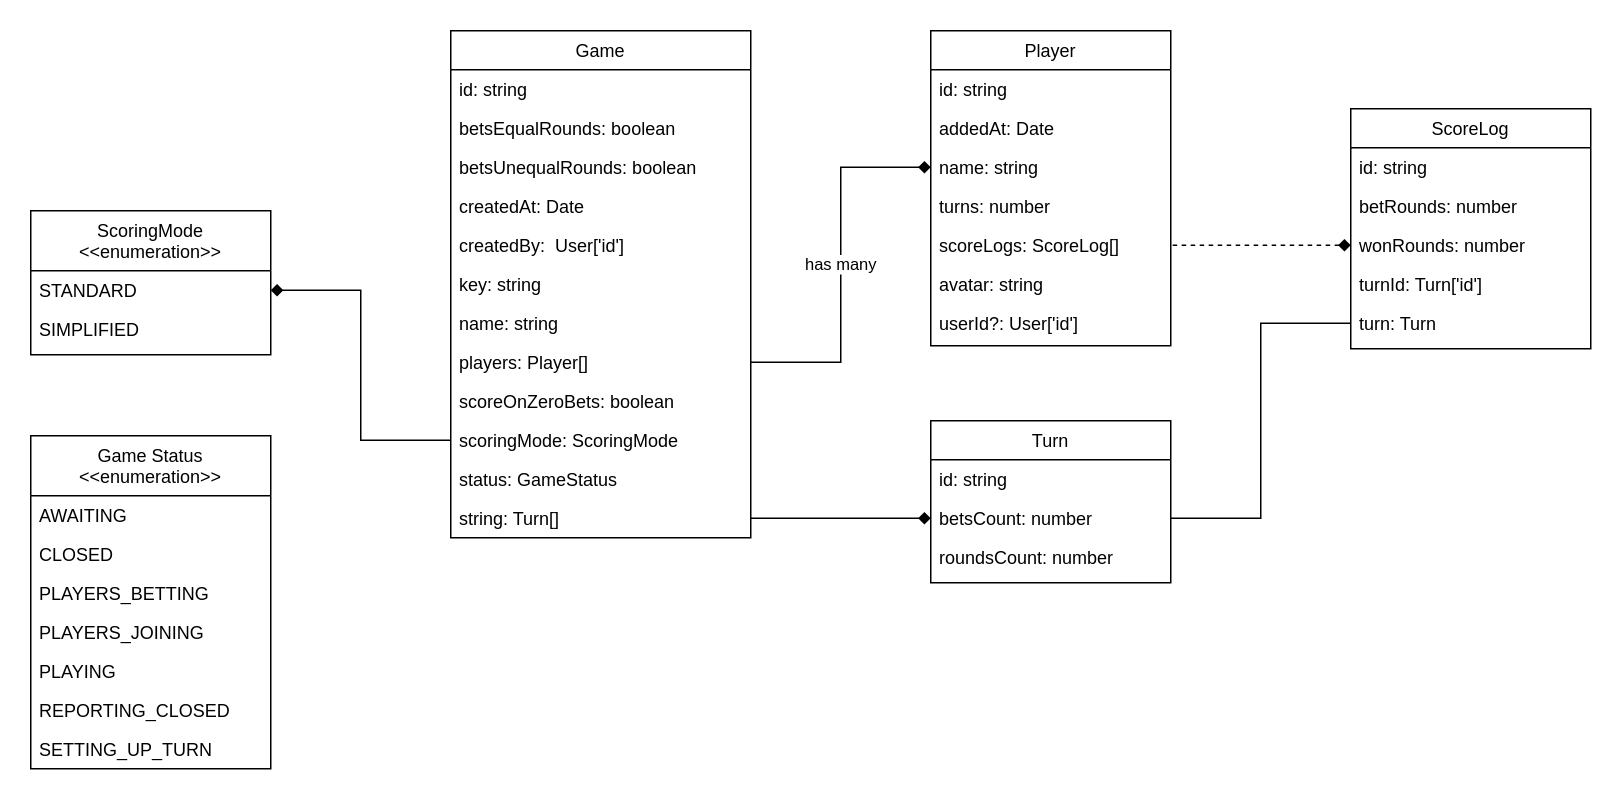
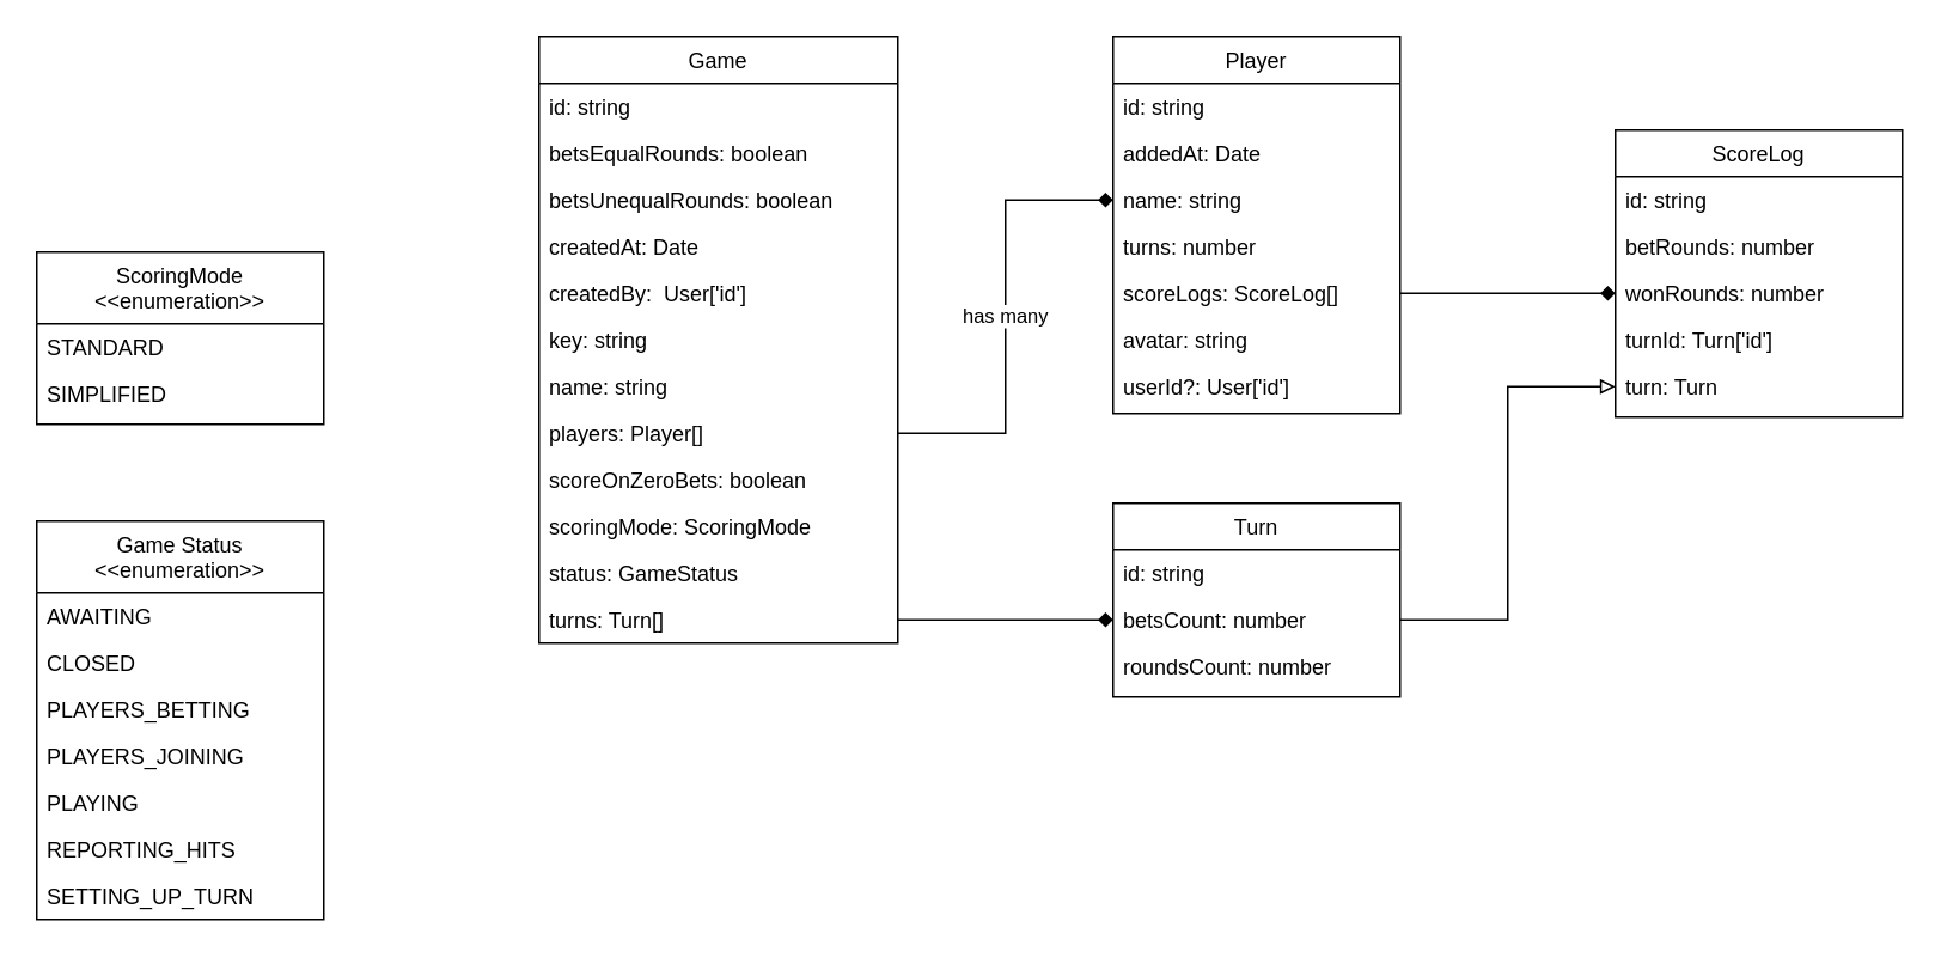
  <mxCell id="0" />
  <mxCell id="1" parent="0" />
  <mxCell id="2" value="Game" style="swimlane;fontStyle=0;align=center;verticalAlign=top;childLayout=stackLayout;horizontal=1;startSize=26;horizontalStack=0;resizeParent=1;resizeLast=0;collapsible=1;marginBottom=0;rounded=0;shadow=0;strokeWidth=1;" parent="1" vertex="1"><mxGeometry x="300" y="20" width="200" height="338" as="geometry"><mxRectangle x="230" y="140" width="160" height="26" as="alternateBounds" /></mxGeometry></mxCell>
  <mxCell id="3" value="id: string" style="text;align=left;verticalAlign=top;spacingLeft=4;spacingRight=4;overflow=hidden;rotatable=0;points=[[0,0.5],[1,0.5]];portConstraint=eastwest;" parent="2" vertex="1"><mxGeometry y="26" width="200" height="26" as="geometry" /></mxCell>
  <mxCell id="4" value="betsEqualRounds: boolean" style="text;align=left;verticalAlign=top;spacingLeft=4;spacingRight=4;overflow=hidden;rotatable=0;points=[[0,0.5],[1,0.5]];portConstraint=eastwest;rounded=0;shadow=0;html=0;" parent="2" vertex="1"><mxGeometry y="52" width="200" height="26" as="geometry" /></mxCell>
  <mxCell id="5" value="betsUnequalRounds: boolean" style="text;align=left;verticalAlign=top;spacingLeft=4;spacingRight=4;overflow=hidden;rotatable=0;points=[[0,0.5],[1,0.5]];portConstraint=eastwest;rounded=0;shadow=0;html=0;" parent="2" vertex="1"><mxGeometry y="78" width="200" height="26" as="geometry" /></mxCell>
  <mxCell id="6" value="createdAt: Date" style="text;align=left;verticalAlign=top;spacingLeft=4;spacingRight=4;overflow=hidden;rotatable=0;points=[[0,0.5],[1,0.5]];portConstraint=eastwest;rounded=0;shadow=0;html=0;" vertex="1" parent="2"><mxGeometry y="104" width="200" height="26" as="geometry" /></mxCell>
  <mxCell id="7" value="createdBy:  User['id']" style="text;align=left;verticalAlign=top;spacingLeft=4;spacingRight=4;overflow=hidden;rotatable=0;points=[[0,0.5],[1,0.5]];portConstraint=eastwest;rounded=0;shadow=0;html=0;" vertex="1" parent="2"><mxGeometry y="130" width="200" height="26" as="geometry" /></mxCell>
  <mxCell id="8" value="key: string" style="text;align=left;verticalAlign=top;spacingLeft=4;spacingRight=4;overflow=hidden;rotatable=0;points=[[0,0.5],[1,0.5]];portConstraint=eastwest;rounded=0;shadow=0;html=0;" vertex="1" parent="2"><mxGeometry y="156" width="200" height="26" as="geometry" /></mxCell>
  <mxCell id="9" value="name: string" style="text;align=left;verticalAlign=top;spacingLeft=4;spacingRight=4;overflow=hidden;rotatable=0;points=[[0,0.5],[1,0.5]];portConstraint=eastwest;rounded=0;shadow=0;html=0;" vertex="1" parent="2"><mxGeometry y="182" width="200" height="26" as="geometry" /></mxCell>
  <mxCell id="10" value="players: Player[]" style="text;align=left;verticalAlign=top;spacingLeft=4;spacingRight=4;overflow=hidden;rotatable=0;points=[[0,0.5],[1,0.5]];portConstraint=eastwest;rounded=0;shadow=0;html=0;" vertex="1" parent="2"><mxGeometry y="208" width="200" height="26" as="geometry" /></mxCell>
  <mxCell id="11" value="scoreOnZeroBets: boolean" style="text;align=left;verticalAlign=top;spacingLeft=4;spacingRight=4;overflow=hidden;rotatable=0;points=[[0,0.5],[1,0.5]];portConstraint=eastwest;rounded=0;shadow=0;html=0;" vertex="1" parent="2"><mxGeometry y="234" width="200" height="26" as="geometry" /></mxCell>
  <mxCell id="12" value="scoringMode: ScoringMode" style="text;align=left;verticalAlign=top;spacingLeft=4;spacingRight=4;overflow=hidden;rotatable=0;points=[[0,0.5],[1,0.5]];portConstraint=eastwest;rounded=0;shadow=0;html=0;" vertex="1" parent="2"><mxGeometry y="260" width="200" height="26" as="geometry" /></mxCell>
  <mxCell id="13" value="status: GameStatus" style="text;align=left;verticalAlign=top;spacingLeft=4;spacingRight=4;overflow=hidden;rotatable=0;points=[[0,0.5],[1,0.5]];portConstraint=eastwest;rounded=0;shadow=0;html=0;" vertex="1" parent="2"><mxGeometry y="286" width="200" height="26" as="geometry" /></mxCell>
- <mxCell id="14" value="string: Turn[]" style="text;align=left;verticalAlign=top;spacingLeft=4;spacingRight=4;overflow=hidden;rotatable=0;points=[[0,0.5],[1,0.5]];portConstraint=eastwest;rounded=0;shadow=0;html=0;" vertex="1" parent="2"><mxGeometry y="312" width="200" height="26" as="geometry" /></mxCell>
+ <mxCell id="14" value="turns: Turn[]" style="text;align=left;verticalAlign=top;spacingLeft=4;spacingRight=4;overflow=hidden;rotatable=0;points=[[0,0.5],[1,0.5]];portConstraint=eastwest;rounded=0;shadow=0;html=0;" vertex="1" parent="2"><mxGeometry y="312" width="200" height="26" as="geometry" /></mxCell>
  <mxCell id="15" value="Game Status&#10;&lt;&lt;enumeration&gt;&gt;" style="swimlane;fontStyle=0;align=center;verticalAlign=top;childLayout=stackLayout;horizontal=1;startSize=40;horizontalStack=0;resizeParent=1;resizeLast=0;collapsible=1;marginBottom=0;rounded=0;shadow=0;strokeWidth=1;" vertex="1" parent="1"><mxGeometry x="20" y="290" width="160" height="222" as="geometry"><mxRectangle x="-40" y="120" width="160" height="40" as="alternateBounds" /></mxGeometry></mxCell>
  <mxCell id="16" value="AWAITING &#10;" style="text;align=left;verticalAlign=top;spacingLeft=4;spacingRight=4;overflow=hidden;rotatable=0;points=[[0,0.5],[1,0.5]];portConstraint=eastwest;rounded=0;shadow=0;html=0;" vertex="1" parent="15"><mxGeometry y="40" width="160" height="26" as="geometry" /></mxCell>
  <mxCell id="17" value="CLOSED" style="text;align=left;verticalAlign=top;spacingLeft=4;spacingRight=4;overflow=hidden;rotatable=0;points=[[0,0.5],[1,0.5]];portConstraint=eastwest;rounded=0;shadow=0;html=0;" vertex="1" parent="15"><mxGeometry y="66" width="160" height="26" as="geometry" /></mxCell>
  <mxCell id="18" value="PLAYERS_BETTING" style="text;align=left;verticalAlign=top;spacingLeft=4;spacingRight=4;overflow=hidden;rotatable=0;points=[[0,0.5],[1,0.5]];portConstraint=eastwest;rounded=0;shadow=0;html=0;" vertex="1" parent="15"><mxGeometry y="92" width="160" height="26" as="geometry" /></mxCell>
  <mxCell id="19" value="PLAYERS_JOINING" style="text;align=left;verticalAlign=top;spacingLeft=4;spacingRight=4;overflow=hidden;rotatable=0;points=[[0,0.5],[1,0.5]];portConstraint=eastwest;rounded=0;shadow=0;html=0;" vertex="1" parent="15"><mxGeometry y="118" width="160" height="26" as="geometry" /></mxCell>
  <mxCell id="20" value="PLAYING" style="text;align=left;verticalAlign=top;spacingLeft=4;spacingRight=4;overflow=hidden;rotatable=0;points=[[0,0.5],[1,0.5]];portConstraint=eastwest;rounded=0;shadow=0;html=0;" vertex="1" parent="15"><mxGeometry y="144" width="160" height="26" as="geometry" /></mxCell>
- <mxCell id="21" value="REPORTING_CLOSED" style="text;align=left;verticalAlign=top;spacingLeft=4;spacingRight=4;overflow=hidden;rotatable=0;points=[[0,0.5],[1,0.5]];portConstraint=eastwest;rounded=0;shadow=0;html=0;" vertex="1" parent="15"><mxGeometry y="170" width="160" height="26" as="geometry" /></mxCell>
+ <mxCell id="21" value="REPORTING_HITS" style="text;align=left;verticalAlign=top;spacingLeft=4;spacingRight=4;overflow=hidden;rotatable=0;points=[[0,0.5],[1,0.5]];portConstraint=eastwest;rounded=0;shadow=0;html=0;" vertex="1" parent="15"><mxGeometry y="170" width="160" height="26" as="geometry" /></mxCell>
  <mxCell id="22" value="SETTING_UP_TURN" style="text;align=left;verticalAlign=top;spacingLeft=4;spacingRight=4;overflow=hidden;rotatable=0;points=[[0,0.5],[1,0.5]];portConstraint=eastwest;rounded=0;shadow=0;html=0;" vertex="1" parent="15"><mxGeometry y="196" width="160" height="26" as="geometry" /></mxCell>
  <mxCell id="23" value="ScoringMode&#10;&lt;&lt;enumeration&gt;&gt;" style="swimlane;fontStyle=0;align=center;verticalAlign=top;childLayout=stackLayout;horizontal=1;startSize=40;horizontalStack=0;resizeParent=1;resizeLast=0;collapsible=1;marginBottom=0;rounded=0;shadow=0;strokeWidth=1;" vertex="1" parent="1"><mxGeometry x="20" y="140" width="160" height="96" as="geometry"><mxRectangle x="-40" y="120" width="160" height="40" as="alternateBounds" /></mxGeometry></mxCell>
  <mxCell id="24" value="STANDARD" style="text;align=left;verticalAlign=top;spacingLeft=4;spacingRight=4;overflow=hidden;rotatable=0;points=[[0,0.5],[1,0.5]];portConstraint=eastwest;rounded=0;shadow=0;html=0;" vertex="1" parent="23"><mxGeometry y="40" width="160" height="26" as="geometry" /></mxCell>
  <mxCell id="25" value="SIMPLIFIED" style="text;align=left;verticalAlign=top;spacingLeft=4;spacingRight=4;overflow=hidden;rotatable=0;points=[[0,0.5],[1,0.5]];portConstraint=eastwest;rounded=0;shadow=0;html=0;" vertex="1" parent="23"><mxGeometry y="66" width="160" height="26" as="geometry" /></mxCell>
- <mxCell id="26" style="edgeStyle=orthogonalEdgeStyle;rounded=0;orthogonalLoop=1;jettySize=auto;html=1;exitX=1;exitY=0.5;exitDx=0;exitDy=0;entryX=0;entryY=0.5;entryDx=0;entryDy=0;startArrow=diamond;startFill=1;endArrow=none;endFill=0;" edge="1" parent="1" source="24" target="12"><mxGeometry relative="1" as="geometry" /></mxCell>
  <mxCell id="27" value="Player" style="swimlane;fontStyle=0;align=center;verticalAlign=top;childLayout=stackLayout;horizontal=1;startSize=26;horizontalStack=0;resizeParent=1;resizeLast=0;collapsible=1;marginBottom=0;rounded=0;shadow=0;strokeWidth=1;" vertex="1" parent="1"><mxGeometry x="620" y="20" width="160" height="210" as="geometry"><mxRectangle x="230" y="140" width="160" height="26" as="alternateBounds" /></mxGeometry></mxCell>
  <mxCell id="28" value="id: string" style="text;align=left;verticalAlign=top;spacingLeft=4;spacingRight=4;overflow=hidden;rotatable=0;points=[[0,0.5],[1,0.5]];portConstraint=eastwest;" vertex="1" parent="27"><mxGeometry y="26" width="160" height="26" as="geometry" /></mxCell>
  <mxCell id="29" value="addedAt: Date" style="text;align=left;verticalAlign=top;spacingLeft=4;spacingRight=4;overflow=hidden;rotatable=0;points=[[0,0.5],[1,0.5]];portConstraint=eastwest;rounded=0;shadow=0;html=0;" vertex="1" parent="27"><mxGeometry y="52" width="160" height="26" as="geometry" /></mxCell>
  <mxCell id="30" value="name: string" style="text;align=left;verticalAlign=top;spacingLeft=4;spacingRight=4;overflow=hidden;rotatable=0;points=[[0,0.5],[1,0.5]];portConstraint=eastwest;rounded=0;shadow=0;html=0;" vertex="1" parent="27"><mxGeometry y="78" width="160" height="26" as="geometry" /></mxCell>
  <mxCell id="31" value="turns: number" style="text;align=left;verticalAlign=top;spacingLeft=4;spacingRight=4;overflow=hidden;rotatable=0;points=[[0,0.5],[1,0.5]];portConstraint=eastwest;rounded=0;shadow=0;html=0;" vertex="1" parent="27"><mxGeometry y="104" width="160" height="26" as="geometry" /></mxCell>
  <mxCell id="32" value="scoreLogs: ScoreLog[]" style="text;align=left;verticalAlign=top;spacingLeft=4;spacingRight=4;overflow=hidden;rotatable=0;points=[[0,0.5],[1,0.5]];portConstraint=eastwest;rounded=0;shadow=0;html=0;" vertex="1" parent="27"><mxGeometry y="130" width="160" height="26" as="geometry" /></mxCell>
  <mxCell id="33" value="avatar: string" style="text;align=left;verticalAlign=top;spacingLeft=4;spacingRight=4;overflow=hidden;rotatable=0;points=[[0,0.5],[1,0.5]];portConstraint=eastwest;rounded=0;shadow=0;html=0;" vertex="1" parent="27"><mxGeometry y="156" width="160" height="26" as="geometry" /></mxCell>
  <mxCell id="34" value="userId?: User['id']" style="text;align=left;verticalAlign=top;spacingLeft=4;spacingRight=4;overflow=hidden;rotatable=0;points=[[0,0.5],[1,0.5]];portConstraint=eastwest;rounded=0;shadow=0;html=0;" vertex="1" parent="27"><mxGeometry y="182" width="160" height="26" as="geometry" /></mxCell>
  <mxCell id="35" value="has many" style="edgeStyle=orthogonalEdgeStyle;rounded=0;orthogonalLoop=1;jettySize=auto;html=1;exitX=0;exitY=0.5;exitDx=0;exitDy=0;entryX=1;entryY=0.5;entryDx=0;entryDy=0;startArrow=diamond;startFill=1;endArrow=none;endFill=0;" edge="1" parent="1" source="30" target="10"><mxGeometry relative="1" as="geometry" /></mxCell>
  <mxCell id="36" value="ScoreLog" style="swimlane;fontStyle=0;align=center;verticalAlign=top;childLayout=stackLayout;horizontal=1;startSize=26;horizontalStack=0;resizeParent=1;resizeLast=0;collapsible=1;marginBottom=0;rounded=0;shadow=0;strokeWidth=1;" vertex="1" parent="1"><mxGeometry x="900" y="72" width="160" height="160" as="geometry"><mxRectangle x="230" y="140" width="160" height="26" as="alternateBounds" /></mxGeometry></mxCell>
  <mxCell id="37" value="id: string" style="text;align=left;verticalAlign=top;spacingLeft=4;spacingRight=4;overflow=hidden;rotatable=0;points=[[0,0.5],[1,0.5]];portConstraint=eastwest;" vertex="1" parent="36"><mxGeometry y="26" width="160" height="26" as="geometry" /></mxCell>
  <mxCell id="38" value="betRounds: number" style="text;align=left;verticalAlign=top;spacingLeft=4;spacingRight=4;overflow=hidden;rotatable=0;points=[[0,0.5],[1,0.5]];portConstraint=eastwest;rounded=0;shadow=0;html=0;" vertex="1" parent="36"><mxGeometry y="52" width="160" height="26" as="geometry" /></mxCell>
  <mxCell id="39" value="wonRounds: number" style="text;align=left;verticalAlign=top;spacingLeft=4;spacingRight=4;overflow=hidden;rotatable=0;points=[[0,0.5],[1,0.5]];portConstraint=eastwest;rounded=0;shadow=0;html=0;" vertex="1" parent="36"><mxGeometry y="78" width="160" height="26" as="geometry" /></mxCell>
  <mxCell id="40" value="turnId: Turn['id']" style="text;align=left;verticalAlign=top;spacingLeft=4;spacingRight=4;overflow=hidden;rotatable=0;points=[[0,0.5],[1,0.5]];portConstraint=eastwest;rounded=0;shadow=0;html=0;" vertex="1" parent="36"><mxGeometry y="104" width="160" height="26" as="geometry" /></mxCell>
  <mxCell id="41" value="turn: Turn" style="text;align=left;verticalAlign=top;spacingLeft=4;spacingRight=4;overflow=hidden;rotatable=0;points=[[0,0.5],[1,0.5]];portConstraint=eastwest;rounded=0;shadow=0;html=0;" vertex="1" parent="36"><mxGeometry y="130" width="160" height="26" as="geometry" /></mxCell>
- <mxCell id="42" style="edgeStyle=orthogonalEdgeStyle;rounded=0;orthogonalLoop=1;jettySize=auto;html=1;exitX=0;exitY=0.5;exitDx=0;exitDy=0;entryX=1;entryY=0.5;entryDx=0;entryDy=0;startArrow=diamond;startFill=1;endArrow=none;endFill=0;dashed=1;" edge="1" parent="1" source="39" target="32"><mxGeometry relative="1" as="geometry" /></mxCell>
+ <mxCell id="42" style="edgeStyle=orthogonalEdgeStyle;rounded=0;orthogonalLoop=1;jettySize=auto;html=1;exitX=0;exitY=0.5;exitDx=0;exitDy=0;entryX=1;entryY=0.5;entryDx=0;entryDy=0;startArrow=diamond;startFill=1;endArrow=none;endFill=0;" edge="1" parent="1" source="39" target="32"><mxGeometry relative="1" as="geometry" /></mxCell>
  <mxCell id="43" value="Turn" style="swimlane;fontStyle=0;align=center;verticalAlign=top;childLayout=stackLayout;horizontal=1;startSize=26;horizontalStack=0;resizeParent=1;resizeLast=0;collapsible=1;marginBottom=0;rounded=0;shadow=0;strokeWidth=1;" vertex="1" parent="1"><mxGeometry x="620" y="280" width="160" height="108" as="geometry"><mxRectangle x="230" y="140" width="160" height="26" as="alternateBounds" /></mxGeometry></mxCell>
  <mxCell id="44" value="id: string" style="text;align=left;verticalAlign=top;spacingLeft=4;spacingRight=4;overflow=hidden;rotatable=0;points=[[0,0.5],[1,0.5]];portConstraint=eastwest;" vertex="1" parent="43"><mxGeometry y="26" width="160" height="26" as="geometry" /></mxCell>
  <mxCell id="45" value="betsCount: number" style="text;align=left;verticalAlign=top;spacingLeft=4;spacingRight=4;overflow=hidden;rotatable=0;points=[[0,0.5],[1,0.5]];portConstraint=eastwest;rounded=0;shadow=0;html=0;" vertex="1" parent="43"><mxGeometry y="52" width="160" height="26" as="geometry" /></mxCell>
  <mxCell id="46" value="roundsCount: number" style="text;align=left;verticalAlign=top;spacingLeft=4;spacingRight=4;overflow=hidden;rotatable=0;points=[[0,0.5],[1,0.5]];portConstraint=eastwest;rounded=0;shadow=0;html=0;" vertex="1" parent="43"><mxGeometry y="78" width="160" height="26" as="geometry" /></mxCell>
  <mxCell id="47" style="edgeStyle=orthogonalEdgeStyle;rounded=0;orthogonalLoop=1;jettySize=auto;html=1;exitX=0;exitY=0.5;exitDx=0;exitDy=0;entryX=1;entryY=0.5;entryDx=0;entryDy=0;startArrow=diamond;startFill=1;endArrow=none;endFill=0;" edge="1" parent="1" source="45" target="14"><mxGeometry relative="1" as="geometry" /></mxCell>
- <mxCell id="48" style="edgeStyle=orthogonalEdgeStyle;rounded=0;orthogonalLoop=1;jettySize=auto;html=1;exitX=1;exitY=0.5;exitDx=0;exitDy=0;entryX=0;entryY=0.5;entryDx=0;entryDy=0;startArrow=none;startFill=0;endArrow=none;endFill=0;" edge="1" parent="1" source="45" target="41"><mxGeometry relative="1" as="geometry" /></mxCell>
+ <mxCell id="48" style="edgeStyle=orthogonalEdgeStyle;rounded=0;orthogonalLoop=1;jettySize=auto;html=1;exitX=1;exitY=0.5;exitDx=0;exitDy=0;entryX=0;entryY=0.5;entryDx=0;entryDy=0;startArrow=none;startFill=0;endArrow=block;endFill=0;" edge="1" parent="1" source="45" target="41"><mxGeometry relative="1" as="geometry" /></mxCell>
